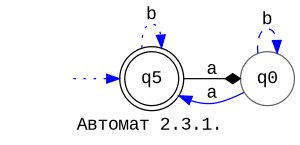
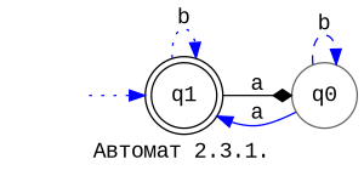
  digraph {
    fontname="Liberation Mono"
    label="Автомат 2.3.1."
    rankdir=LR
    node [color=black fontname="Liberation Mono"]
    edge [arrowhead=normal color=blue fontname="Liberation Mono" style=dotted]
    "" [shape=none]
-   q1 [shape=doublecircle label=q5]
+   q1 [shape=doublecircle]
    n3 [color=gray40 label=q0 shape=circle]
    "" -> q1
    q1 -> q1 [label=b]
    q1 -> n3 [arrowhead=diamond color=black label=a style=solid]
    n3 -> q1 [label=a style=solid]
    n3 -> n3 [label=b style=dashed]
  }
